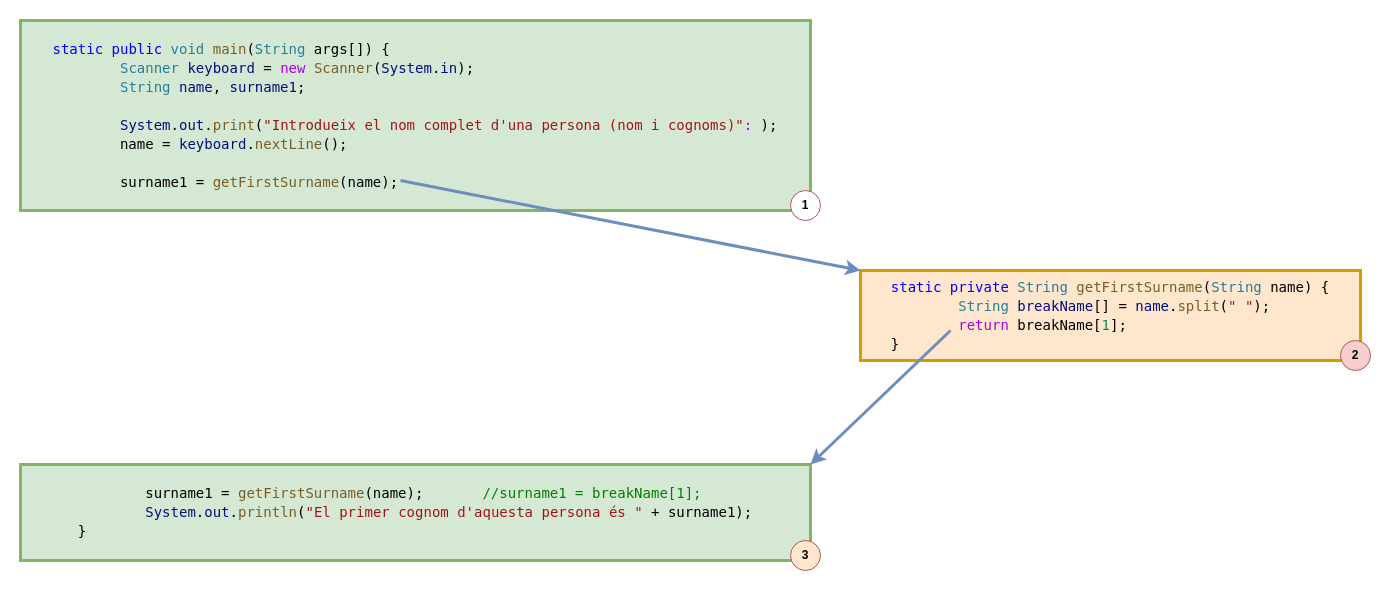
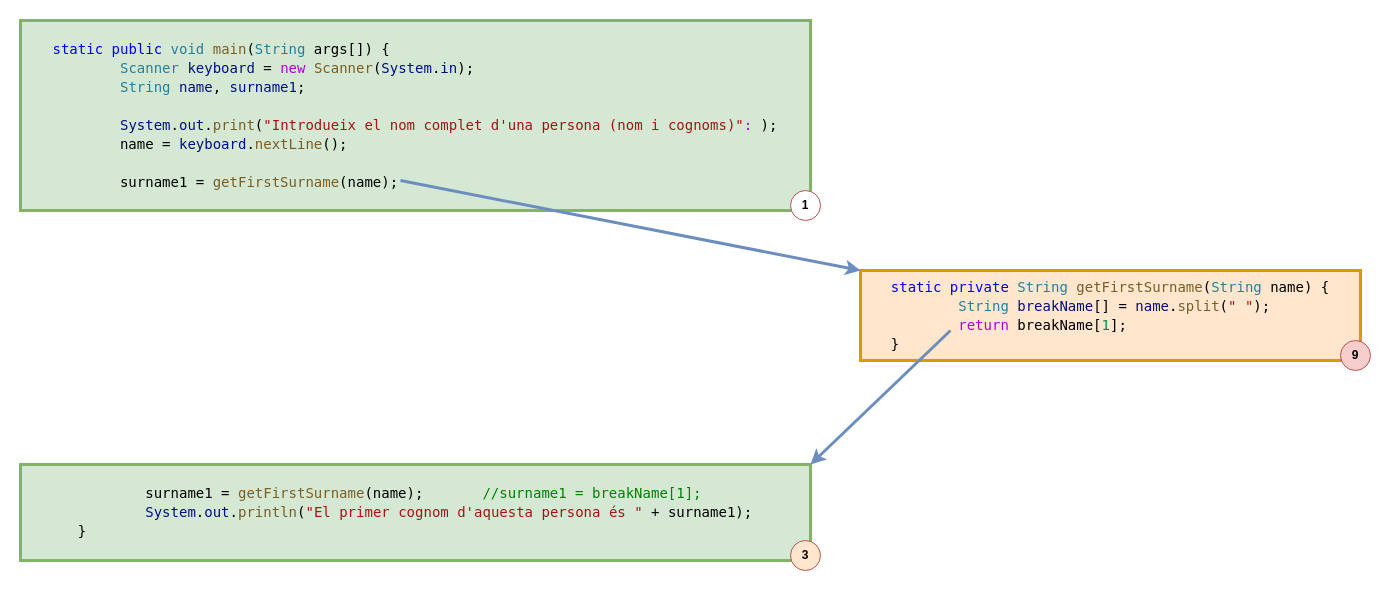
  <mxCell id="0" />
  <mxCell id="1" parent="0" />
  <mxCell id="2" value="&lt;div align=&quot;justify&quot; style=&quot;color: rgb(59, 59, 59); font-family: &amp;quot;Droid Sans Mono&amp;quot;, &amp;quot;monospace&amp;quot;, monospace; font-weight: normal; font-size: 14px; line-height: 19px; white-space: pre;&quot;&gt;&lt;div&gt;&lt;span style=&quot;color: rgb(0, 0, 255);&quot;&gt;static&lt;/span&gt;&lt;span style=&quot;color: rgb(0, 0, 0);&quot;&gt; &lt;/span&gt;&lt;span style=&quot;color: rgb(0, 0, 255);&quot;&gt;public&lt;/span&gt;&lt;span style=&quot;color: rgb(0, 0, 0);&quot;&gt; &lt;/span&gt;&lt;span style=&quot;color: rgb(38, 127, 153);&quot;&gt;void&lt;/span&gt;&lt;span style=&quot;color: rgb(0, 0, 0);&quot;&gt; &lt;/span&gt;&lt;span style=&quot;color: rgb(121, 94, 38);&quot;&gt;main&lt;/span&gt;&lt;span style=&quot;color: rgb(0, 0, 0);&quot;&gt;(&lt;/span&gt;&lt;span style=&quot;color: rgb(38, 127, 153);&quot;&gt;String&lt;/span&gt;&lt;span style=&quot;color: rgb(0, 0, 0);&quot;&gt; args[]) {&lt;/span&gt;&lt;/div&gt;&lt;div&gt;&lt;span style=&quot;color: rgb(0, 0, 0);&quot;&gt;        &lt;/span&gt;&lt;span style=&quot;color: rgb(38, 127, 153);&quot;&gt;Scanner&lt;/span&gt;&lt;span style=&quot;color: rgb(0, 0, 0);&quot;&gt; &lt;/span&gt;&lt;span style=&quot;color: rgb(0, 16, 128);&quot;&gt;keyboard&lt;/span&gt;&lt;span style=&quot;color: rgb(0, 0, 0);&quot;&gt; = &lt;/span&gt;&lt;span style=&quot;color: rgb(175, 0, 219);&quot;&gt;new&lt;/span&gt;&lt;span style=&quot;color: rgb(0, 0, 0);&quot;&gt; &lt;/span&gt;&lt;span style=&quot;color: rgb(121, 94, 38);&quot;&gt;Scanner&lt;/span&gt;&lt;span style=&quot;color: rgb(0, 0, 0);&quot;&gt;(&lt;/span&gt;&lt;span style=&quot;color: rgb(0, 16, 128);&quot;&gt;System&lt;/span&gt;&lt;span style=&quot;color: rgb(0, 0, 0);&quot;&gt;.&lt;/span&gt;&lt;span style=&quot;color: rgb(0, 16, 128);&quot;&gt;in&lt;/span&gt;&lt;span style=&quot;color: rgb(0, 0, 0);&quot;&gt;);&lt;/span&gt;&lt;/div&gt;&lt;div&gt;&lt;span style=&quot;color: rgb(0, 0, 0);&quot;&gt;        &lt;/span&gt;&lt;span style=&quot;color: rgb(38, 127, 153);&quot;&gt;String&lt;/span&gt;&lt;span style=&quot;color: rgb(0, 0, 0);&quot;&gt; &lt;/span&gt;&lt;span style=&quot;color: rgb(0, 16, 128);&quot;&gt;name&lt;/span&gt;&lt;span style=&quot;color: rgb(0, 0, 0);&quot;&gt;, &lt;/span&gt;&lt;span style=&quot;color: rgb(0, 16, 128);&quot;&gt;surname1&lt;/span&gt;&lt;span style=&quot;color: rgb(0, 0, 0);&quot;&gt;;&lt;/span&gt;&lt;/div&gt;&lt;br&gt;&lt;div&gt;&lt;span style=&quot;color: rgb(0, 0, 0);&quot;&gt;        &lt;/span&gt;&lt;span style=&quot;color: rgb(0, 16, 128);&quot;&gt;System&lt;/span&gt;&lt;span style=&quot;color: rgb(0, 0, 0);&quot;&gt;.&lt;/span&gt;&lt;span style=&quot;color: rgb(0, 16, 128);&quot;&gt;out&lt;/span&gt;&lt;span style=&quot;color: rgb(0, 0, 0);&quot;&gt;.&lt;/span&gt;&lt;span style=&quot;color: rgb(121, 94, 38);&quot;&gt;print&lt;/span&gt;&lt;span style=&quot;color: rgb(0, 0, 0);&quot;&gt;(&lt;/span&gt;&lt;span style=&quot;color: rgb(163, 21, 21);&quot;&gt;&quot;Introdueix el nom complet d'una persona (nom i cognoms)&quot;&lt;/span&gt;&lt;span style=&quot;color: rgb(175, 0, 219);&quot;&gt;:&lt;/span&gt;&lt;span style=&quot;color: rgb(0, 0, 0);&quot;&gt; );&lt;/span&gt;&lt;/div&gt;&lt;div&gt;&lt;span style=&quot;color: rgb(0, 0, 0);&quot;&gt;        name = &lt;/span&gt;&lt;span style=&quot;color: rgb(0, 16, 128);&quot;&gt;keyboard&lt;/span&gt;&lt;span style=&quot;color: rgb(0, 0, 0);&quot;&gt;.&lt;/span&gt;&lt;span style=&quot;color: rgb(121, 94, 38);&quot;&gt;nextLine&lt;/span&gt;&lt;span style=&quot;color: rgb(0, 0, 0);&quot;&gt;();&lt;/span&gt;&lt;/div&gt;&lt;br&gt;&lt;div&gt;&lt;span style=&quot;color: rgb(0, 0, 0);&quot;&gt;        surname1 = &lt;/span&gt;&lt;span style=&quot;color: rgb(121, 94, 38);&quot;&gt;getFirstSurname&lt;/span&gt;&lt;span style=&quot;color: rgb(0, 0, 0);&quot;&gt;(name);&lt;/span&gt;&lt;/div&gt;&lt;/div&gt;" style="rounded=0;whiteSpace=wrap;html=1;fillColor=#d5e8d4;strokeColor=#82b366;strokeWidth=3;labelBackgroundColor=#d5e8d4;" vertex="1" parent="1"><mxGeometry x="20" y="20" width="790" height="190" as="geometry" /></mxCell>
  <mxCell id="3" value="&lt;div align=&quot;justify&quot; style=&quot;color: rgb(59, 59, 59); font-family: &amp;quot;Droid Sans Mono&amp;quot;, &amp;quot;monospace&amp;quot;, monospace; font-weight: normal; font-size: 14px; line-height: 19px; white-space: pre;&quot;&gt;&lt;div&gt;&lt;span style=&quot;color: #0000ff;&quot;&gt;static&lt;/span&gt;&lt;span style=&quot;color: #000000;&quot;&gt; &lt;/span&gt;&lt;span style=&quot;color: #0000ff;&quot;&gt;private&lt;/span&gt;&lt;span style=&quot;color: #000000;&quot;&gt; &lt;/span&gt;&lt;span style=&quot;color: #267f99;&quot;&gt;String&lt;/span&gt;&lt;span style=&quot;color: #000000;&quot;&gt; &lt;/span&gt;&lt;span style=&quot;color: #795e26;&quot;&gt;getFirstSurname&lt;/span&gt;&lt;span style=&quot;color: #000000;&quot;&gt;(&lt;/span&gt;&lt;span style=&quot;color: #267f99;&quot;&gt;String&lt;/span&gt;&lt;span style=&quot;color: #000000;&quot;&gt; name) {&lt;/span&gt;&lt;/div&gt;&lt;div&gt;&lt;span style=&quot;color: #000000;&quot;&gt;        &lt;/span&gt;&lt;span style=&quot;color: #267f99;&quot;&gt;String&lt;/span&gt;&lt;span style=&quot;color: #000000;&quot;&gt; &lt;/span&gt;&lt;span style=&quot;color: #001080;&quot;&gt;breakName&lt;/span&gt;&lt;span style=&quot;color: #000000;&quot;&gt;[] = &lt;/span&gt;&lt;span style=&quot;color: #001080;&quot;&gt;name&lt;/span&gt;&lt;span style=&quot;color: #000000;&quot;&gt;.&lt;/span&gt;&lt;span style=&quot;color: #795e26;&quot;&gt;split&lt;/span&gt;&lt;span style=&quot;color: #000000;&quot;&gt;(&lt;/span&gt;&lt;span style=&quot;color: #a31515;&quot;&gt;&quot; &quot;&lt;/span&gt;&lt;span style=&quot;color: #000000;&quot;&gt;);&lt;/span&gt;&lt;/div&gt;&lt;div&gt;&lt;span style=&quot;color: #000000;&quot;&gt;        &lt;/span&gt;&lt;span style=&quot;color: #af00db;&quot;&gt;return&lt;/span&gt;&lt;span style=&quot;color: #000000;&quot;&gt; breakName[&lt;/span&gt;&lt;span style=&quot;color: #098658;&quot;&gt;1&lt;/span&gt;&lt;span style=&quot;color: #000000;&quot;&gt;];&lt;/span&gt;&lt;/div&gt;&lt;div&gt;&lt;span style=&quot;color: #000000;&quot;&gt;}&lt;/span&gt;&lt;/div&gt;&lt;/div&gt;" style="rounded=0;whiteSpace=wrap;html=1;fillColor=#ffe6cc;strokeColor=#d79b00;strokeWidth=3;labelBackgroundColor=#FFE6CC;" vertex="1" parent="1"><mxGeometry x="860" y="270" width="500" height="90" as="geometry" /></mxCell>
  <mxCell id="4" value="&lt;b&gt;1&lt;/b&gt;" style="ellipse;whiteSpace=wrap;html=1;aspect=fixed;fillColor=#ffffff;strokeColor=#b85450;" parent="1" vertex="1"><mxGeometry x="790" y="190" width="30" height="30" as="geometry" /></mxCell>
- <mxCell id="5" value="&lt;b&gt;2&lt;/b&gt;" style="ellipse;whiteSpace=wrap;html=1;aspect=fixed;fillColor=#f8cecc;strokeColor=#b85450;" vertex="1" parent="1"><mxGeometry x="1340" y="340" width="30" height="30" as="geometry" /></mxCell>
+ <mxCell id="5" value="&lt;b&gt;9&lt;/b&gt;" style="ellipse;whiteSpace=wrap;html=1;aspect=fixed;fillColor=#f8cecc;strokeColor=#b85450;" vertex="1" parent="1"><mxGeometry x="1340" y="340" width="30" height="30" as="geometry" /></mxCell>
  <mxCell id="6" value="&lt;div style=&quot;color: rgb(59, 59, 59); font-family: &amp;quot;Droid Sans Mono&amp;quot;, &amp;quot;monospace&amp;quot;, monospace; font-weight: normal; font-size: 14px; line-height: 19px; white-space: pre;&quot; align=&quot;justify&quot;&gt;&lt;div&gt;&lt;span style=&quot;color: #000000;&quot;&gt;&lt;span style=&quot;white-space: pre;&quot;&gt;&#09;&lt;/span&gt;surname1 = &lt;/span&gt;&lt;span style=&quot;color: #795e26;&quot;&gt;getFirstSurname&lt;/span&gt;&lt;span style=&quot;color: #000000;&quot;&gt;(name); &lt;span style=&quot;white-space: pre;&quot;&gt;&#09;&lt;/span&gt;&lt;/span&gt;&lt;span style=&quot;color: #008000;&quot;&gt;//surname1 = breakName[1];&lt;/span&gt;&lt;/div&gt;&lt;div&gt;&lt;span style=&quot;color: #000000;&quot;&gt;        &lt;/span&gt;&lt;span style=&quot;color: #001080;&quot;&gt;System&lt;/span&gt;&lt;span style=&quot;color: #000000;&quot;&gt;.&lt;/span&gt;&lt;span style=&quot;color: #001080;&quot;&gt;out&lt;/span&gt;&lt;span style=&quot;color: #000000;&quot;&gt;.&lt;/span&gt;&lt;span style=&quot;color: #795e26;&quot;&gt;println&lt;/span&gt;&lt;span style=&quot;color: #000000;&quot;&gt;(&lt;/span&gt;&lt;span style=&quot;color: #a31515;&quot;&gt;&quot;El primer cognom d'aquesta persona és &quot;&lt;/span&gt;&lt;span style=&quot;color: #000000;&quot;&gt; + surname1);&lt;/span&gt;&lt;/div&gt;&lt;div&gt;&lt;span style=&quot;color: #000000;&quot;&gt;}&lt;/span&gt;&lt;/div&gt;&lt;/div&gt;" style="rounded=0;whiteSpace=wrap;html=1;fillColor=#d5e8d4;strokeColor=#82b366;strokeWidth=3;labelBackgroundColor=#D5E8D4;" vertex="1" parent="1"><mxGeometry x="20" y="464" width="790" height="96" as="geometry" /></mxCell>
  <mxCell id="7" value="&lt;b&gt;3&lt;/b&gt;" style="ellipse;whiteSpace=wrap;html=1;aspect=fixed;fillColor=#ffe6cc;strokeColor=#b85450;" vertex="1" parent="1"><mxGeometry x="790" y="540" width="30" height="30" as="geometry" /></mxCell>
  <mxCell id="8" value="" style="endArrow=classic;html=1;rounded=0;strokeColor=#6c8ebf;fillColor=#dae8fc;strokeWidth=3;entryX=0;entryY=0;entryDx=0;entryDy=0;" edge="1" parent="1" target="3"><mxGeometry width="50" height="50" relative="1" as="geometry"><mxPoint x="400" y="180" as="sourcePoint" /><mxPoint x="470" y="140" as="targetPoint" /></mxGeometry></mxCell>
  <mxCell id="9" value="" style="endArrow=classic;html=1;rounded=0;entryX=1;entryY=0;entryDx=0;entryDy=0;fillColor=#dae8fc;strokeColor=#6c8ebf;strokeWidth=3;" edge="1" parent="1" target="6"><mxGeometry width="50" height="50" relative="1" as="geometry"><mxPoint x="950" y="330" as="sourcePoint" /><mxPoint x="1000" y="280" as="targetPoint" /></mxGeometry></mxCell>
